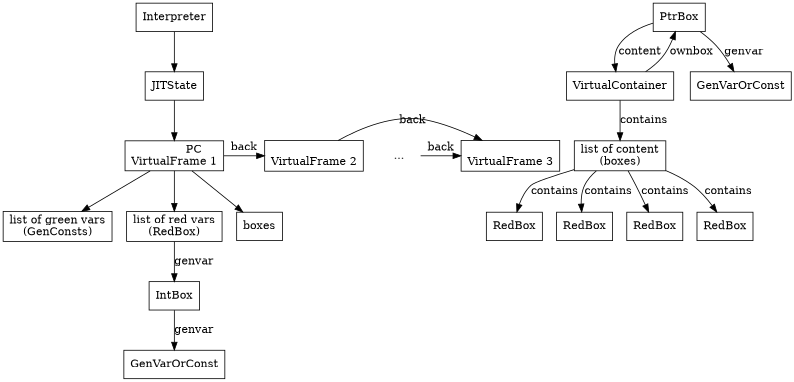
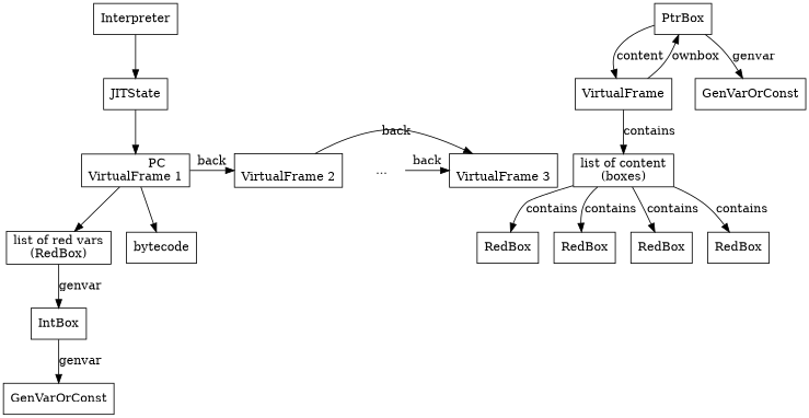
  digraph {
    fontname="DejaVu Serif"
    shape=box
    node [fontname="DejaVu Serif" shape=box]
    edge [fontname="DejaVu Serif"]
    n1 [label="           PC\nVirtualFrame 1"]
    n2 [label="\nVirtualFrame 2"]
    n3 [label="\nVirtualFrame 3"]
    n4 [color=white label="..." shape=BUH]
-   n5 [label="list of green vars\n(GenConsts)"]
    n6 [label="list of red vars\n(RedBox)"]
-   n7 [label=boxes]
+   n7 [label=bytecode]
    n8 [label=Interpreter]
    n9 [label=JITState]
    n10 [label=IntBox]
    n11 [label=PtrBox]
-   n12 [label=VirtualContainer]
+   n12 [label=VirtualFrame]
    n13 [label=GenVarOrConst]
    n14 [label=GenVarOrConst]
    n15 [label="list of content\n(boxes)"]
    n16 [label=RedBox]
    n17 [label=RedBox]
    n18 [label=RedBox]
    n19 [label=RedBox]
    subgraph sub_1 {
      rank=same
      n1
      n2
      n3
      n4
    }
    n1 -> n2 [label=back]
-   n1 -> n5
    n1 -> n6
    n1 -> n7
    n2 -> n3 [label=back]
    n4 -> n3 [label=back]
    n6 -> n10 [label=genvar]
    n8 -> n9
    n9 -> n1
    n10 -> n14 [label=genvar]
    n11 -> n12 [label=content]
    n11 -> n13 [label=genvar]
    n12 -> n11 [label=ownbox]
    n12 -> n15 [label=contains]
    n15 -> n16 [label=contains]
    n15 -> n17 [label=contains]
    n15 -> n18 [label=contains]
    n15 -> n19 [label=contains]
  }
